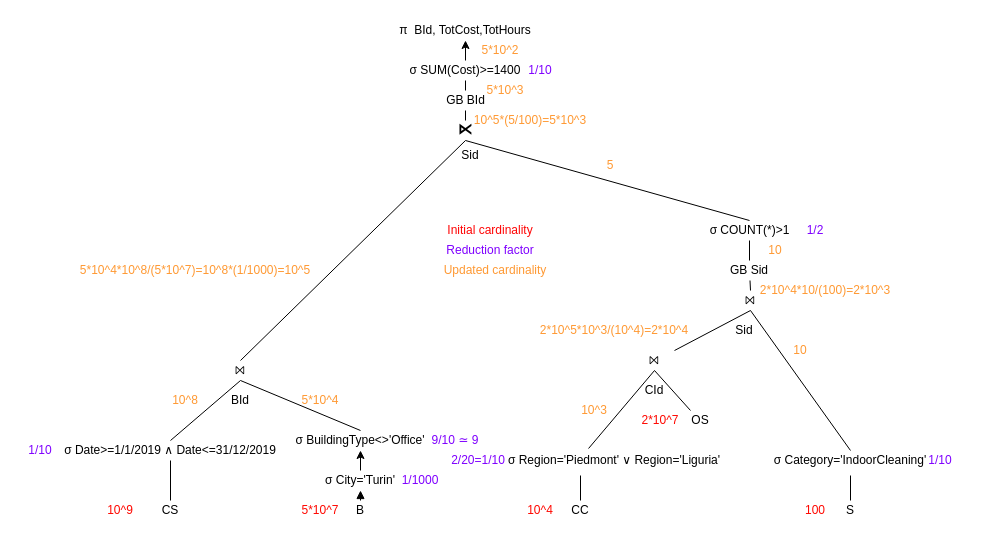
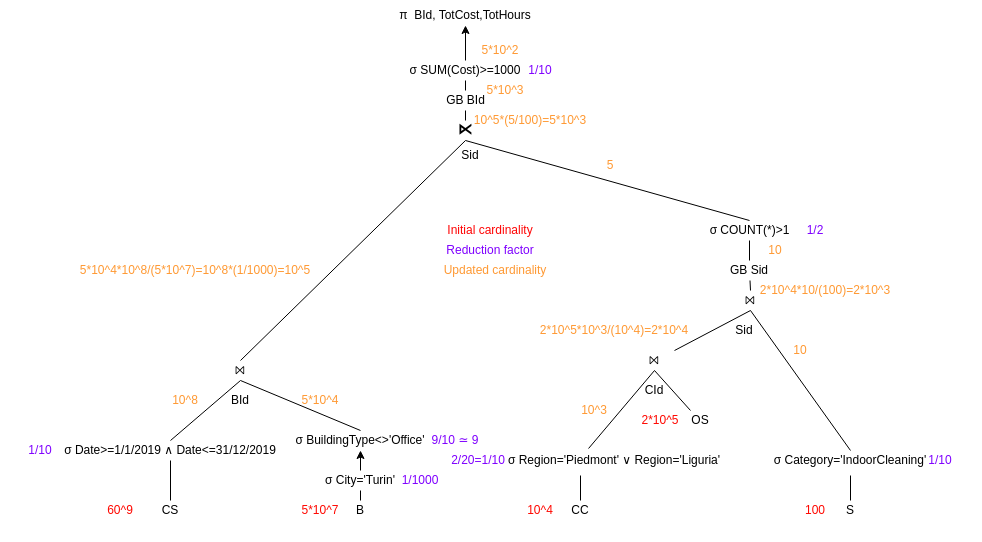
  <mxCell id="0" />
  <mxCell id="1" parent="0" />
  <mxCell id="2" value="CC" style="text;html=1;strokeColor=none;fillColor=none;align=center;verticalAlign=middle;whiteSpace=wrap;rounded=0;" vertex="1" parent="1"><mxGeometry x="560" y="500" width="40" height="20" as="geometry" /></mxCell>
  <mxCell id="3" value="OS" style="text;html=1;strokeColor=none;fillColor=none;align=center;verticalAlign=middle;whiteSpace=wrap;rounded=0;" vertex="1" parent="1"><mxGeometry x="680" y="410" width="40" height="20" as="geometry" /></mxCell>
  <mxCell id="4" value="⨝" style="text;html=1;strokeColor=none;fillColor=none;align=center;verticalAlign=middle;whiteSpace=wrap;rounded=0;" vertex="1" parent="1"><mxGeometry x="634" y="350" width="40" height="20" as="geometry" /></mxCell>
  <mxCell id="5" value="" style="endArrow=none;html=1;exitX=0.382;exitY=-0.1;exitDx=0;exitDy=0;exitPerimeter=0;" edge="1" parent="1" source="8"><mxGeometry width="50" height="50" relative="1" as="geometry"><mxPoint x="600" y="410" as="sourcePoint" /><mxPoint x="654" y="370" as="targetPoint" /></mxGeometry></mxCell>
  <mxCell id="6" value="" style="endArrow=none;html=1;exitX=0.25;exitY=0;exitDx=0;exitDy=0;entryX=0.5;entryY=1;entryDx=0;entryDy=0;" edge="1" parent="1" source="3" target="4"><mxGeometry width="50" height="50" relative="1" as="geometry"><mxPoint x="630" y="420" as="sourcePoint" /><mxPoint x="664" y="380" as="targetPoint" /></mxGeometry></mxCell>
  <mxCell id="7" value="CId" style="text;html=1;strokeColor=none;fillColor=none;align=center;verticalAlign=middle;whiteSpace=wrap;rounded=0;" vertex="1" parent="1"><mxGeometry x="634" y="380" width="40" height="20" as="geometry" /></mxCell>
  <mxCell id="8" value="σ Region='Piedmont' ∨ Region='Liguria'" style="text;html=1;strokeColor=none;fillColor=none;align=center;verticalAlign=middle;whiteSpace=wrap;rounded=0;" vertex="1" parent="1"><mxGeometry x="504" y="450" width="220" height="20" as="geometry" /></mxCell>
  <mxCell id="9" value="" style="endArrow=none;html=1;entryX=0.5;entryY=0;entryDx=0;entryDy=0;" edge="1" parent="1" target="2"><mxGeometry width="50" height="50" relative="1" as="geometry"><mxPoint x="580" y="475" as="sourcePoint" /><mxPoint x="590" y="510" as="targetPoint" /></mxGeometry></mxCell>
  <mxCell id="10" value="S" style="text;html=1;strokeColor=none;fillColor=none;align=center;verticalAlign=middle;whiteSpace=wrap;rounded=0;" vertex="1" parent="1"><mxGeometry x="830" y="500" width="40" height="20" as="geometry" /></mxCell>
  <mxCell id="11" value="" style="endArrow=none;html=1;entryX=0.5;entryY=0;entryDx=0;entryDy=0;" edge="1" parent="1"><mxGeometry width="50" height="50" relative="1" as="geometry"><mxPoint x="850" y="475" as="sourcePoint" /><mxPoint x="850" y="500" as="targetPoint" /><Array as="points" /></mxGeometry></mxCell>
  <mxCell id="12" value="σ Category='IndoorCleaning'" style="text;html=1;strokeColor=none;fillColor=none;align=center;verticalAlign=middle;whiteSpace=wrap;rounded=0;" vertex="1" parent="1"><mxGeometry x="740" y="450" width="220" height="20" as="geometry" /></mxCell>
  <mxCell id="13" value="⨝" style="text;html=1;strokeColor=none;fillColor=none;align=center;verticalAlign=middle;whiteSpace=wrap;rounded=0;" vertex="1" parent="1"><mxGeometry x="730" y="290" width="40" height="20" as="geometry" /></mxCell>
  <mxCell id="14" value="" style="endArrow=none;html=1;entryX=0.5;entryY=1;entryDx=0;entryDy=0;exitX=0.5;exitY=0;exitDx=0;exitDy=0;" edge="1" parent="1" source="12" target="13"><mxGeometry width="50" height="50" relative="1" as="geometry"><mxPoint x="860" y="485" as="sourcePoint" /><mxPoint x="860" y="510" as="targetPoint" /><Array as="points" /></mxGeometry></mxCell>
  <mxCell id="15" value="" style="endArrow=none;html=1;entryX=0.5;entryY=1;entryDx=0;entryDy=0;exitX=1;exitY=0;exitDx=0;exitDy=0;" edge="1" parent="1" source="4" target="13"><mxGeometry width="50" height="50" relative="1" as="geometry"><mxPoint x="860" y="460" as="sourcePoint" /><mxPoint x="760" y="320" as="targetPoint" /><Array as="points" /></mxGeometry></mxCell>
  <mxCell id="16" value="Sid" style="text;html=1;strokeColor=none;fillColor=none;align=center;verticalAlign=middle;whiteSpace=wrap;rounded=0;" vertex="1" parent="1"><mxGeometry x="724" y="320" width="40" height="20" as="geometry" /></mxCell>
  <mxCell id="17" value="" style="endArrow=none;html=1;exitX=0.5;exitY=0;exitDx=0;exitDy=0;" edge="1" parent="1" source="13" target="18"><mxGeometry width="50" height="50" relative="1" as="geometry"><mxPoint x="760" y="250" as="sourcePoint" /><mxPoint x="760" y="280" as="targetPoint" /></mxGeometry></mxCell>
  <mxCell id="18" value="GB Sid" style="text;html=1;strokeColor=none;fillColor=none;align=center;verticalAlign=middle;whiteSpace=wrap;rounded=0;" vertex="1" parent="1"><mxGeometry x="724" y="260" width="50" height="20" as="geometry" /></mxCell>
  <mxCell id="19" value="σ COUNT(*)&amp;gt;1" style="text;html=1;strokeColor=none;fillColor=none;align=center;verticalAlign=middle;whiteSpace=wrap;rounded=0;" vertex="1" parent="1"><mxGeometry x="703.5" y="220" width="91" height="20" as="geometry" /></mxCell>
  <mxCell id="20" value="" style="endArrow=none;html=1;entryX=0.5;entryY=1;entryDx=0;entryDy=0;exitX=0.5;exitY=0;exitDx=0;exitDy=0;" edge="1" parent="1" source="18" target="19"><mxGeometry width="50" height="50" relative="1" as="geometry"><mxPoint x="700" y="340" as="sourcePoint" /><mxPoint x="750" y="290" as="targetPoint" /></mxGeometry></mxCell>
  <mxCell id="21" value="Sid" style="text;html=1;strokeColor=none;fillColor=none;align=center;verticalAlign=middle;whiteSpace=wrap;rounded=0;" vertex="1" parent="1"><mxGeometry x="450" y="145" width="40" height="20" as="geometry" /></mxCell>
  <mxCell id="22" value="CS" style="text;html=1;strokeColor=none;fillColor=none;align=center;verticalAlign=middle;whiteSpace=wrap;rounded=0;" vertex="1" parent="1"><mxGeometry x="150" y="500" width="40" height="20" as="geometry" /></mxCell>
  <mxCell id="23" value="B" style="text;html=1;strokeColor=none;fillColor=none;align=center;verticalAlign=middle;whiteSpace=wrap;rounded=0;" vertex="1" parent="1"><mxGeometry x="340" y="500" width="40" height="20" as="geometry" /></mxCell>
  <mxCell id="24" value="σ Date&amp;gt;=1/1/2019 ∧ Date&amp;lt;=31/12/2019" style="text;html=1;strokeColor=none;fillColor=none;align=center;verticalAlign=middle;whiteSpace=wrap;rounded=0;" vertex="1" parent="1"><mxGeometry x="60" y="440" width="220" height="20" as="geometry" /></mxCell>
  <mxCell id="25" value="σ BuildingType&amp;lt;&amp;gt;'Office'" style="text;html=1;strokeColor=none;fillColor=none;align=center;verticalAlign=middle;whiteSpace=wrap;rounded=0;" vertex="1" parent="1"><mxGeometry x="290" y="430" width="140" height="20" as="geometry" /></mxCell>
  <mxCell id="26" value="σ City='Turin'" style="text;html=1;strokeColor=none;fillColor=none;align=center;verticalAlign=middle;whiteSpace=wrap;rounded=0;" vertex="1" parent="1"><mxGeometry x="290" y="470" width="140" height="20" as="geometry" /></mxCell>
  <mxCell id="27" value="⨝" style="text;html=1;strokeColor=none;fillColor=none;align=center;verticalAlign=middle;whiteSpace=wrap;rounded=0;" vertex="1" parent="1"><mxGeometry x="220" y="360" width="40" height="20" as="geometry" /></mxCell>
  <mxCell id="28" value="" style="endArrow=classic;html=1;exitX=0.5;exitY=0;exitDx=0;exitDy=0;entryX=0.5;entryY=1;entryDx=0;entryDy=0;" edge="1" parent="1" source="39" target="40"><mxGeometry width="50" height="50" relative="1" as="geometry"><mxPoint x="430" y="340" as="sourcePoint" /><mxPoint x="480" y="290" as="targetPoint" /></mxGeometry></mxCell>
  <mxCell id="29" value="" style="endArrow=none;html=1;exitX=0.5;exitY=0;exitDx=0;exitDy=0;entryX=0.5;entryY=1;entryDx=0;entryDy=0;" edge="1" parent="1" source="22" target="24"><mxGeometry width="50" height="50" relative="1" as="geometry"><mxPoint x="180" y="500" as="sourcePoint" /><mxPoint x="230" y="450" as="targetPoint" /></mxGeometry></mxCell>
- <mxCell id="30" value="" style="endArrow=block;html=1;exitX=0.5;exitY=0;exitDx=0;exitDy=0;entryX=0.5;entryY=1;entryDx=0;entryDy=0;" edge="1" parent="1" source="23" target="26"><mxGeometry width="50" height="50" relative="1" as="geometry"><mxPoint x="440" y="350" as="sourcePoint" /><mxPoint x="490" y="300" as="targetPoint" /></mxGeometry></mxCell>
+ <mxCell id="30" value="" style="endArrow=none;html=1;exitX=0.5;exitY=0;exitDx=0;exitDy=0;entryX=0.5;entryY=1;entryDx=0;entryDy=0;" edge="1" parent="1" source="23" target="26"><mxGeometry width="50" height="50" relative="1" as="geometry"><mxPoint x="440" y="350" as="sourcePoint" /><mxPoint x="490" y="300" as="targetPoint" /></mxGeometry></mxCell>
  <mxCell id="31" value="" style="endArrow=classic;html=1;exitX=0.5;exitY=0;exitDx=0;exitDy=0;entryX=0.5;entryY=1;entryDx=0;entryDy=0;" edge="1" parent="1" source="26" target="25"><mxGeometry width="50" height="50" relative="1" as="geometry"><mxPoint x="440" y="350" as="sourcePoint" /><mxPoint x="490" y="300" as="targetPoint" /></mxGeometry></mxCell>
  <mxCell id="32" value="" style="endArrow=none;html=1;exitX=0.5;exitY=0;exitDx=0;exitDy=0;entryX=0.5;entryY=1;entryDx=0;entryDy=0;" edge="1" parent="1" source="24" target="27"><mxGeometry width="50" height="50" relative="1" as="geometry"><mxPoint x="440" y="350" as="sourcePoint" /><mxPoint x="490" y="300" as="targetPoint" /></mxGeometry></mxCell>
  <mxCell id="33" value="" style="endArrow=none;html=1;exitX=0.5;exitY=0;exitDx=0;exitDy=0;entryX=0.5;entryY=1;entryDx=0;entryDy=0;" edge="1" parent="1" source="25" target="27"><mxGeometry width="50" height="50" relative="1" as="geometry"><mxPoint x="440" y="350" as="sourcePoint" /><mxPoint x="490" y="300" as="targetPoint" /></mxGeometry></mxCell>
  <mxCell id="34" value="BId" style="text;html=1;strokeColor=none;fillColor=none;align=center;verticalAlign=middle;whiteSpace=wrap;rounded=0;" vertex="1" parent="1"><mxGeometry x="220" y="390" width="40" height="20" as="geometry" /></mxCell>
  <mxCell id="35" value="&lt;h3 style=&quot;font-style: normal ; letter-spacing: normal ; text-indent: 0px ; text-transform: none ; word-spacing: 0px ; text-decoration: none ; margin: 0.3em 0px 0px ; padding-top: 0.5em ; padding-bottom: 0px ; overflow: hidden ; font-size: 1.2em ; line-height: 1.6 ; font-weight: bold ; font-family: sans-serif&quot;&gt;&lt;span class=&quot;mw-headline&quot; id=&quot;Semijoin_(⋉)(⋊)&quot;&gt;⋉&lt;/span&gt;&lt;/h3&gt;&lt;div&gt;&lt;span class=&quot;mw-headline&quot;&gt;&lt;br&gt;&lt;/span&gt;&lt;/div&gt;" style="text;html=1;strokeColor=none;fillColor=none;align=center;verticalAlign=middle;whiteSpace=wrap;rounded=0;" vertex="1" parent="1"><mxGeometry x="440" y="120" width="50" height="20" as="geometry" /></mxCell>
  <mxCell id="36" value="" style="endArrow=none;html=1;exitX=0.5;exitY=0;exitDx=0;exitDy=0;entryX=0.5;entryY=1;entryDx=0;entryDy=0;" edge="1" parent="1" source="27" target="35"><mxGeometry width="50" height="50" relative="1" as="geometry"><mxPoint x="440" y="350" as="sourcePoint" /><mxPoint x="490" y="300" as="targetPoint" /></mxGeometry></mxCell>
  <mxCell id="37" value="" style="endArrow=none;html=1;entryX=0.5;entryY=1;entryDx=0;entryDy=0;exitX=0.5;exitY=0;exitDx=0;exitDy=0;" edge="1" parent="1" source="19" target="35"><mxGeometry width="50" height="50" relative="1" as="geometry"><mxPoint x="440" y="350" as="sourcePoint" /><mxPoint x="490" y="300" as="targetPoint" /></mxGeometry></mxCell>
  <mxCell id="38" value="GB BId" style="text;html=1;strokeColor=none;fillColor=none;align=center;verticalAlign=middle;whiteSpace=wrap;rounded=0;" vertex="1" parent="1"><mxGeometry x="432.5" y="90" width="65" height="20" as="geometry" /></mxCell>
- <mxCell id="39" value="σ SUM(Cost)&amp;gt;=1400" style="text;html=1;strokeColor=none;fillColor=none;align=center;verticalAlign=middle;whiteSpace=wrap;rounded=0;" vertex="1" parent="1"><mxGeometry x="405" y="60" width="120" height="20" as="geometry" /></mxCell>
- <mxCell id="40" value="π &amp;nbsp;BId, TotCost,TotHours" style="text;html=1;strokeColor=none;fillColor=none;align=center;verticalAlign=middle;whiteSpace=wrap;rounded=0;" vertex="1" parent="1"><mxGeometry x="395" y="20" width="140" height="20" as="geometry" /></mxCell>
+ <mxCell id="39" value="σ SUM(Cost)&amp;gt;=1000" style="text;html=1;strokeColor=none;fillColor=none;align=center;verticalAlign=middle;whiteSpace=wrap;rounded=0;" vertex="1" parent="1"><mxGeometry x="405" y="60" width="120" height="20" as="geometry" /></mxCell>
+ <mxCell id="40" value="π &amp;nbsp;BId, TotCost,TotHours" style="text;html=1;strokeColor=none;fillColor=none;align=center;verticalAlign=middle;whiteSpace=wrap;rounded=0;" vertex="1" parent="1"><mxGeometry x="395" y="5" width="140" height="20" as="geometry" /></mxCell>
  <mxCell id="41" value="" style="endArrow=none;html=1;entryX=0.5;entryY=0;entryDx=0;entryDy=0;exitX=0.5;exitY=1;exitDx=0;exitDy=0;" edge="1" parent="1" source="38" target="35"><mxGeometry width="50" height="50" relative="1" as="geometry"><mxPoint x="440" y="350" as="sourcePoint" /><mxPoint x="490" y="300" as="targetPoint" /></mxGeometry></mxCell>
  <mxCell id="42" value="" style="endArrow=none;html=1;exitX=0.5;exitY=0;exitDx=0;exitDy=0;entryX=0.5;entryY=1;entryDx=0;entryDy=0;" edge="1" parent="1" source="38" target="39"><mxGeometry width="50" height="50" relative="1" as="geometry"><mxPoint x="440" y="350" as="sourcePoint" /><mxPoint x="490" y="300" as="targetPoint" /></mxGeometry></mxCell>
- <mxCell id="43" value="10^9" style="text;html=1;align=center;verticalAlign=middle;whiteSpace=wrap;rounded=0;fontColor=#FF0800;" vertex="1" parent="1"><mxGeometry x="100" y="500" width="40" height="20" as="geometry" /></mxCell>
+ <mxCell id="43" value="60^9" style="text;html=1;align=center;verticalAlign=middle;whiteSpace=wrap;rounded=0;fontColor=#FF0800;" vertex="1" parent="1"><mxGeometry x="100" y="500" width="40" height="20" as="geometry" /></mxCell>
  <mxCell id="44" value="5*10^7" style="text;html=1;align=center;verticalAlign=middle;whiteSpace=wrap;rounded=0;fontColor=#FF0800;" vertex="1" parent="1"><mxGeometry x="300" y="500" width="40" height="20" as="geometry" /></mxCell>
  <mxCell id="45" value="10^4" style="text;html=1;align=center;verticalAlign=middle;whiteSpace=wrap;rounded=0;fontColor=#FF0800;" vertex="1" parent="1"><mxGeometry x="520" y="500" width="40" height="20" as="geometry" /></mxCell>
- <mxCell id="46" value="2*10^7" style="text;html=1;align=center;verticalAlign=middle;whiteSpace=wrap;rounded=0;fontColor=#FF0800;" vertex="1" parent="1"><mxGeometry x="640" y="410" width="40" height="20" as="geometry" /></mxCell>
+ <mxCell id="46" value="2*10^5" style="text;html=1;align=center;verticalAlign=middle;whiteSpace=wrap;rounded=0;fontColor=#FF0800;" vertex="1" parent="1"><mxGeometry x="640" y="410" width="40" height="20" as="geometry" /></mxCell>
  <mxCell id="47" value="100" style="text;html=1;align=center;verticalAlign=middle;whiteSpace=wrap;rounded=0;fontColor=#FF0800;" vertex="1" parent="1"><mxGeometry x="794.5" y="500" width="40" height="20" as="geometry" /></mxCell>
  <mxCell id="48" value="1/10" style="text;html=1;align=center;verticalAlign=middle;whiteSpace=wrap;rounded=0;fontColor=#7F00FF;" vertex="1" parent="1"><mxGeometry x="20" y="440" width="40" height="20" as="geometry" /></mxCell>
  <mxCell id="49" value="1/1000" style="text;html=1;align=center;verticalAlign=middle;whiteSpace=wrap;rounded=0;fontColor=#7F00FF;" vertex="1" parent="1"><mxGeometry x="400" y="470" width="40" height="20" as="geometry" /></mxCell>
  <mxCell id="50" value="9/10 ≃ 9" style="text;html=1;align=center;verticalAlign=middle;whiteSpace=wrap;rounded=0;fontColor=#7F00FF;" vertex="1" parent="1"><mxGeometry x="430" y="430" width="50" height="20" as="geometry" /></mxCell>
  <mxCell id="51" value="2/20=1/10" style="text;html=1;align=center;verticalAlign=middle;whiteSpace=wrap;rounded=0;fontColor=#7F00FF;" vertex="1" parent="1"><mxGeometry x="457.5" y="450" width="40" height="20" as="geometry" /></mxCell>
  <mxCell id="52" value="1/10" style="text;html=1;align=center;verticalAlign=middle;whiteSpace=wrap;rounded=0;fontColor=#7F00FF;" vertex="1" parent="1"><mxGeometry x="920" y="450" width="40" height="20" as="geometry" /></mxCell>
  <mxCell id="53" value="1/2" style="text;html=1;align=center;verticalAlign=middle;whiteSpace=wrap;rounded=0;fontColor=#7F00FF;" vertex="1" parent="1"><mxGeometry x="789.5" y="220" width="50" height="20" as="geometry" /></mxCell>
  <mxCell id="54" value="1/10" style="text;html=1;align=center;verticalAlign=middle;whiteSpace=wrap;rounded=0;fontColor=#7F00FF;" vertex="1" parent="1"><mxGeometry x="515" y="60" width="50" height="20" as="geometry" /></mxCell>
  <mxCell id="55" value="Reduction factor" style="text;html=1;strokeColor=none;fillColor=none;align=center;verticalAlign=middle;whiteSpace=wrap;rounded=0;fontColor=#7F00FF;" vertex="1" parent="1"><mxGeometry x="445" y="240" width="90" height="20" as="geometry" /></mxCell>
  <mxCell id="56" value="&lt;font color=&quot;#ff0505&quot;&gt;Initial cardinality&lt;/font&gt;" style="text;html=1;strokeColor=none;fillColor=none;align=center;verticalAlign=middle;whiteSpace=wrap;rounded=0;fontColor=#7F00FF;" vertex="1" parent="1"><mxGeometry x="445" y="220" width="90" height="20" as="geometry" /></mxCell>
  <mxCell id="57" value="&lt;font color=&quot;#ff9933&quot;&gt;Updated cardinality&lt;/font&gt;" style="text;html=1;strokeColor=none;fillColor=none;align=center;verticalAlign=middle;whiteSpace=wrap;rounded=0;fontColor=#7F00FF;" vertex="1" parent="1"><mxGeometry x="440" y="260" width="110" height="20" as="geometry" /></mxCell>
  <mxCell id="58" value="&lt;font color=&quot;#ff9933&quot;&gt;5*10^4&lt;/font&gt;" style="text;html=1;strokeColor=none;fillColor=none;align=center;verticalAlign=middle;whiteSpace=wrap;rounded=0;fontColor=#7F00FF;" vertex="1" parent="1"><mxGeometry x="265" y="390" width="110" height="20" as="geometry" /></mxCell>
  <mxCell id="59" value="&lt;font color=&quot;#ff9933&quot;&gt;10^8&lt;/font&gt;" style="text;html=1;strokeColor=none;fillColor=none;align=center;verticalAlign=middle;whiteSpace=wrap;rounded=0;fontColor=#7F00FF;" vertex="1" parent="1"><mxGeometry x="130" y="390" width="110" height="20" as="geometry" /></mxCell>
  <mxCell id="60" value="&lt;font color=&quot;#ff9933&quot;&gt;5*10^4*10^8/(5*10^7)=10^8*(1/1000)=10^5&lt;br&gt;&lt;/font&gt;" style="text;html=1;strokeColor=none;fillColor=none;align=center;verticalAlign=middle;whiteSpace=wrap;rounded=0;fontColor=#7F00FF;" vertex="1" parent="1"><mxGeometry x="70" y="260" width="250" height="20" as="geometry" /></mxCell>
  <mxCell id="61" value="&lt;font color=&quot;#ff9933&quot;&gt;10^3&lt;br&gt;&lt;/font&gt;" style="text;html=1;strokeColor=none;fillColor=none;align=center;verticalAlign=middle;whiteSpace=wrap;rounded=0;fontColor=#7F00FF;" vertex="1" parent="1"><mxGeometry x="534" y="400" width="120" height="20" as="geometry" /></mxCell>
  <mxCell id="62" value="&lt;font color=&quot;#ff9933&quot;&gt;2*10^5*10^3/(10^4)=2*10^4&lt;br&gt;&lt;/font&gt;" style="text;html=1;strokeColor=none;fillColor=none;align=center;verticalAlign=middle;whiteSpace=wrap;rounded=0;fontColor=#7F00FF;" vertex="1" parent="1"><mxGeometry x="529" y="320" width="170" height="20" as="geometry" /></mxCell>
  <mxCell id="63" value="&lt;font color=&quot;#ff9933&quot;&gt;10&lt;br&gt;&lt;/font&gt;" style="text;html=1;strokeColor=none;fillColor=none;align=center;verticalAlign=middle;whiteSpace=wrap;rounded=0;fontColor=#7F00FF;" vertex="1" parent="1"><mxGeometry x="740" y="340" width="120" height="20" as="geometry" /></mxCell>
  <mxCell id="64" value="&lt;font color=&quot;#ff9933&quot;&gt;2*10^4*10/(100)=2*10^3&lt;br&gt;&lt;/font&gt;" style="text;html=1;strokeColor=none;fillColor=none;align=center;verticalAlign=middle;whiteSpace=wrap;rounded=0;fontColor=#7F00FF;" vertex="1" parent="1"><mxGeometry x="750" y="280" width="150" height="20" as="geometry" /></mxCell>
  <mxCell id="65" value="&lt;font color=&quot;#ff9933&quot;&gt;10&lt;br&gt;&lt;/font&gt;" style="text;html=1;strokeColor=none;fillColor=none;align=center;verticalAlign=middle;whiteSpace=wrap;rounded=0;fontColor=#7F00FF;" vertex="1" parent="1"><mxGeometry x="714.5" y="240" width="120" height="20" as="geometry" /></mxCell>
  <mxCell id="66" value="&lt;font color=&quot;#ff9933&quot;&gt;5&lt;br&gt;&lt;/font&gt;" style="text;html=1;strokeColor=none;fillColor=none;align=center;verticalAlign=middle;whiteSpace=wrap;rounded=0;fontColor=#7F00FF;" vertex="1" parent="1"><mxGeometry x="550" y="155" width="120" height="20" as="geometry" /></mxCell>
  <mxCell id="67" value="&lt;font color=&quot;#ff9933&quot;&gt;10^5*(5/100)=5*10^3&lt;br&gt;&lt;/font&gt;" style="text;html=1;strokeColor=none;fillColor=none;align=center;verticalAlign=middle;whiteSpace=wrap;rounded=0;fontColor=#7F00FF;" vertex="1" parent="1"><mxGeometry x="470" y="110" width="120" height="20" as="geometry" /></mxCell>
  <mxCell id="68" value="&lt;font color=&quot;#ff9933&quot;&gt;5*10^3&lt;br&gt;&lt;/font&gt;" style="text;html=1;strokeColor=none;fillColor=none;align=center;verticalAlign=middle;whiteSpace=wrap;rounded=0;fontColor=#7F00FF;" vertex="1" parent="1"><mxGeometry x="445" y="80" width="120" height="20" as="geometry" /></mxCell>
  <mxCell id="69" value="&lt;font color=&quot;#ff9933&quot;&gt;5*10^2&lt;br&gt;&lt;/font&gt;" style="text;html=1;strokeColor=none;fillColor=none;align=center;verticalAlign=middle;whiteSpace=wrap;rounded=0;fontColor=#7F00FF;" vertex="1" parent="1"><mxGeometry x="440" y="40" width="120" height="20" as="geometry" /></mxCell>
